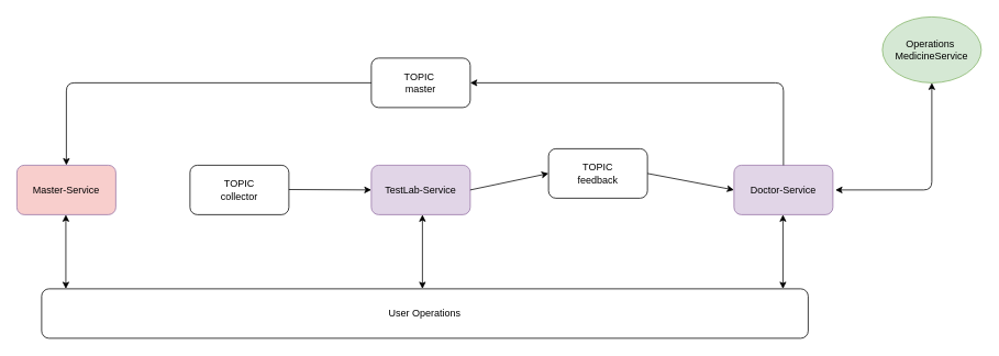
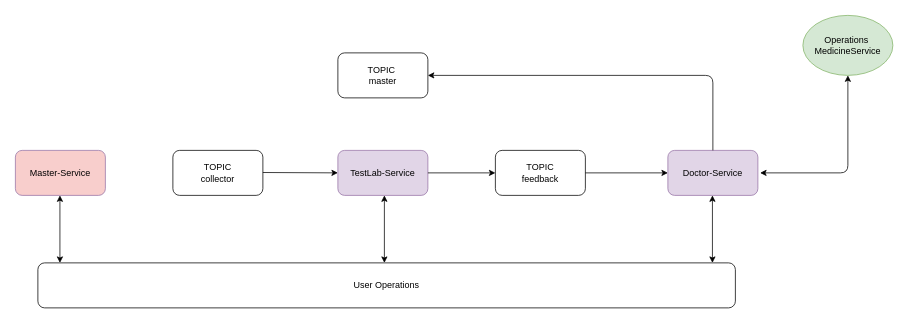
  <mxCell id="0" />
  <mxCell id="1" parent="0" />
  <mxCell id="2" value="TOPIC&amp;nbsp;&lt;br&gt;master" style="rounded=1;whiteSpace=wrap;html=1;" vertex="1" parent="1"><mxGeometry x="450" y="70" width="120" height="60" as="geometry" /></mxCell>
  <mxCell id="3" value="TOPIC&lt;br&gt;collector" style="rounded=1;whiteSpace=wrap;html=1;" vertex="1" parent="1"><mxGeometry x="230" y="200" width="120" height="60" as="geometry" /></mxCell>
- <mxCell id="4" value="TOPIC&lt;br&gt;feedback" style="rounded=1;whiteSpace=wrap;html=1;" vertex="1" parent="1"><mxGeometry x="665" y="180" width="120" height="60" as="geometry" /></mxCell>
+ <mxCell id="4" value="TOPIC&lt;br&gt;feedback" style="rounded=1;whiteSpace=wrap;html=1;" vertex="1" parent="1"><mxGeometry x="660" y="200" width="120" height="60" as="geometry" /></mxCell>
  <mxCell id="5" value="Master-Service" style="rounded=1;whiteSpace=wrap;html=1;fillColor=#f8cecc;strokeColor=#9673a6;" vertex="1" parent="1"><mxGeometry x="20" y="200" width="120" height="60" as="geometry" /></mxCell>
  <mxCell id="6" value="TestLab-Service" style="rounded=1;whiteSpace=wrap;html=1;fillColor=#e1d5e7;strokeColor=#9673a6;" vertex="1" parent="1"><mxGeometry x="450" y="200" width="120" height="60" as="geometry" /></mxCell>
  <mxCell id="7" value="" style="endArrow=classic;html=1;exitX=1;exitY=0.5;exitDx=0;exitDy=0;entryX=0;entryY=0.5;entryDx=0;entryDy=0;" edge="1" parent="1" target="6"><mxGeometry width="50" height="50" relative="1" as="geometry"><mxPoint x="350" y="229.5" as="sourcePoint" /><mxPoint x="440" y="229.5" as="targetPoint" /></mxGeometry></mxCell>
  <mxCell id="8" value="Doctor-Service" style="rounded=1;whiteSpace=wrap;html=1;fillColor=#e1d5e7;strokeColor=#9673a6;" vertex="1" parent="1"><mxGeometry x="890" y="200" width="120" height="60" as="geometry" /></mxCell>
  <mxCell id="9" value="" style="endArrow=classic;html=1;exitX=1;exitY=0.5;exitDx=0;exitDy=0;entryX=0;entryY=0.5;entryDx=0;entryDy=0;" edge="1" parent="1" source="4" target="8"><mxGeometry width="50" height="50" relative="1" as="geometry"><mxPoint x="750" y="250" as="sourcePoint" /><mxPoint x="800" y="200" as="targetPoint" /></mxGeometry></mxCell>
  <mxCell id="10" value="" style="endArrow=classic;html=1;entryX=0;entryY=0.5;entryDx=0;entryDy=0;" edge="1" parent="1" target="4"><mxGeometry width="50" height="50" relative="1" as="geometry"><mxPoint x="570" y="230" as="sourcePoint" /><mxPoint x="630" y="230" as="targetPoint" /></mxGeometry></mxCell>
  <mxCell id="11" value="" style="endArrow=classic;html=1;exitX=0.5;exitY=0;exitDx=0;exitDy=0;entryX=1;entryY=0.5;entryDx=0;entryDy=0;" edge="1" parent="1" source="8" target="2"><mxGeometry width="50" height="50" relative="1" as="geometry"><mxPoint x="640" y="110" as="sourcePoint" /><mxPoint x="690" y="60" as="targetPoint" /><Array as="points"><mxPoint x="950" y="100" /></Array></mxGeometry></mxCell>
- <mxCell id="12" value="" style="endArrow=classic;html=1;exitX=0;exitY=0.5;exitDx=0;exitDy=0;entryX=0.5;entryY=0;entryDx=0;entryDy=0;" edge="1" parent="1" source="2" target="5"><mxGeometry width="50" height="50" relative="1" as="geometry"><mxPoint x="40" y="170" as="sourcePoint" /><mxPoint x="90" y="120" as="targetPoint" /><Array as="points"><mxPoint x="80" y="100" /></Array></mxGeometry></mxCell>
  <mxCell id="13" value="Operations&amp;nbsp;&lt;br&gt;MedicineService" style="ellipse;whiteSpace=wrap;html=1;fillColor=#d5e8d4;strokeColor=#82b366;" vertex="1" parent="1"><mxGeometry x="1070" y="20" width="120" height="80" as="geometry" /></mxCell>
  <mxCell id="14" value="" style="endArrow=classic;startArrow=classic;html=1;entryX=0.5;entryY=1;entryDx=0;entryDy=0;" edge="1" parent="1" target="13"><mxGeometry width="50" height="50" relative="1" as="geometry"><mxPoint x="1013" y="230" as="sourcePoint" /><mxPoint x="1100" y="210" as="targetPoint" /><Array as="points"><mxPoint x="1130" y="230" /></Array></mxGeometry></mxCell>
  <mxCell id="15" value="" style="endArrow=classic;startArrow=classic;html=1;" edge="1" parent="1"><mxGeometry width="50" height="50" relative="1" as="geometry"><mxPoint x="79.41" y="260" as="sourcePoint" /><mxPoint x="79.41" y="350" as="targetPoint" /></mxGeometry></mxCell>
  <mxCell id="16" value="" style="endArrow=classic;startArrow=classic;html=1;" edge="1" parent="1"><mxGeometry width="50" height="50" relative="1" as="geometry"><mxPoint x="512" y="260" as="sourcePoint" /><mxPoint x="512" y="350" as="targetPoint" /></mxGeometry></mxCell>
  <mxCell id="17" value="" style="endArrow=classic;startArrow=classic;html=1;" edge="1" parent="1"><mxGeometry width="50" height="50" relative="1" as="geometry"><mxPoint x="949.41" y="260" as="sourcePoint" /><mxPoint x="949.41" y="350" as="targetPoint" /></mxGeometry></mxCell>
  <mxCell id="18" value="User Operations" style="rounded=1;whiteSpace=wrap;html=1;" vertex="1" parent="1"><mxGeometry x="50" y="350" width="930" height="60" as="geometry" /></mxCell>
